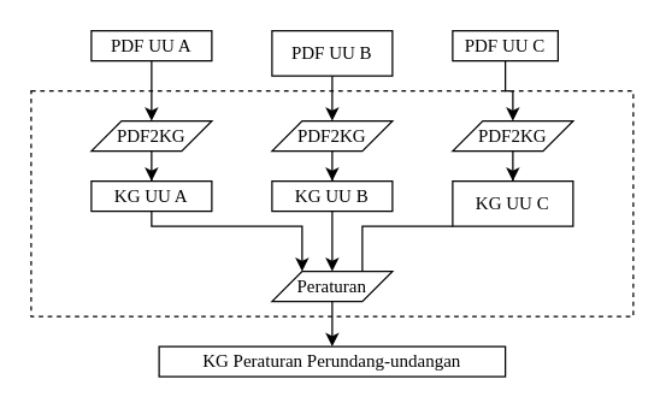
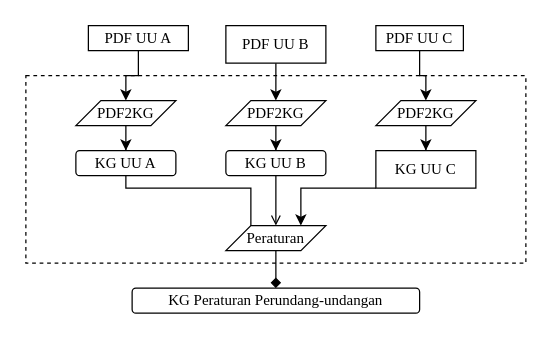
  <mxCell id="0" />
  <mxCell id="1" parent="0" />
  <mxCell id="2" value="" style="whiteSpace=wrap;html=1;dashed=1;fillColor=none;" parent="1" vertex="1"><mxGeometry x="20" y="60" width="400" height="150" as="geometry" /></mxCell>
  <mxCell id="3" style="edgeStyle=orthogonalEdgeStyle;rounded=0;orthogonalLoop=1;jettySize=auto;html=1;entryX=0.5;entryY=0;entryDx=0;entryDy=0;" parent="1" source="4" target="9" edge="1"><mxGeometry relative="1" as="geometry" /></mxCell>
- <mxCell id="4" value="&lt;font&gt;PDF UU A&lt;/font&gt;" style="whiteSpace=wrap;html=1;fontFamily=Times New Roman;" parent="1" vertex="1"><mxGeometry x="60" y="20" width="80" height="20" as="geometry" /></mxCell>
- <mxCell id="5" style="edgeStyle=orthogonalEdgeStyle;rounded=0;orthogonalLoop=1;jettySize=auto;html=1;" parent="1" source="6" target="7" edge="1"><mxGeometry relative="1" as="geometry" /></mxCell>
+ <mxCell id="4" value="&lt;font&gt;PDF UU A&lt;/font&gt;" style="whiteSpace=wrap;html=1;fontFamily=Times New Roman;" parent="1" vertex="1"><mxGeometry x="70" y="20" width="80" height="20" as="geometry" /></mxCell>
+ <mxCell id="5" style="edgeStyle=orthogonalEdgeStyle;rounded=0;orthogonalLoop=1;jettySize=auto;html=1;endArrow=diamond;" parent="1" source="6" target="7" edge="1"><mxGeometry relative="1" as="geometry" /></mxCell>
  <mxCell id="6" value="Peraturan" style="shape=parallelogram;perimeter=parallelogramPerimeter;whiteSpace=wrap;html=1;fixedSize=1;fontFamily=Times New Roman;" parent="1" vertex="1"><mxGeometry x="180" y="180" width="80" height="20" as="geometry" /></mxCell>
- <mxCell id="7" value="KG Peraturan Perundang-undangan" style="whiteSpace=wrap;html=1;fontFamily=Times New Roman;" parent="1" vertex="1"><mxGeometry x="105" y="230" width="230" height="20" as="geometry" /></mxCell>
+ <mxCell id="7" value="KG Peraturan Perundang-undangan" style="whiteSpace=wrap;html=1;fontFamily=Times New Roman;rounded=1;" parent="1" vertex="1"><mxGeometry x="105" y="230" width="230" height="20" as="geometry" /></mxCell>
  <mxCell id="8" style="edgeStyle=orthogonalEdgeStyle;rounded=0;orthogonalLoop=1;jettySize=auto;html=1;entryX=0.5;entryY=0;entryDx=0;entryDy=0;" parent="1" source="9" target="11" edge="1"><mxGeometry relative="1" as="geometry" /></mxCell>
  <mxCell id="9" value="PDF2KG" style="shape=parallelogram;perimeter=parallelogramPerimeter;whiteSpace=wrap;html=1;fixedSize=1;fontFamily=Times New Roman;" parent="1" vertex="1"><mxGeometry x="60" y="80" width="80" height="20" as="geometry" /></mxCell>
- <mxCell id="10" style="edgeStyle=orthogonalEdgeStyle;rounded=0;orthogonalLoop=1;jettySize=auto;html=1;entryX=0.25;entryY=0;entryDx=0;entryDy=0;" parent="1" source="11" target="6" edge="1"><mxGeometry relative="1" as="geometry"><Array as="points"><mxPoint y="150" x="100" /><mxPoint x="200" y="150" /></Array></mxGeometry></mxCell>
- <mxCell id="11" value="&lt;font&gt;KG UU A&lt;/font&gt;" style="whiteSpace=wrap;html=1;fontFamily=Times New Roman;" parent="1" vertex="1"><mxGeometry x="60" y="120" width="80" height="20" as="geometry" /></mxCell>
+ <mxCell id="10" style="edgeStyle=orthogonalEdgeStyle;rounded=0;orthogonalLoop=1;jettySize=auto;html=1;entryX=0.25;entryY=0;entryDx=0;entryDy=0;endArrow=none;" parent="1" source="11" target="6" edge="1"><mxGeometry relative="1" as="geometry"><Array as="points"><mxPoint y="150" x="100" /><mxPoint x="200" y="150" /></Array></mxGeometry></mxCell>
+ <mxCell id="11" value="&lt;font&gt;KG UU A&lt;/font&gt;" style="whiteSpace=wrap;html=1;fontFamily=Times New Roman;rounded=1;" parent="1" vertex="1"><mxGeometry x="60" y="120" width="80" height="20" as="geometry" /></mxCell>
  <mxCell id="12" style="edgeStyle=orthogonalEdgeStyle;rounded=0;orthogonalLoop=1;jettySize=auto;html=1;entryX=0.5;entryY=0;entryDx=0;entryDy=0;" parent="1" source="13" target="15" edge="1"><mxGeometry relative="1" as="geometry" /></mxCell>
  <mxCell id="13" value="&lt;font&gt;PDF UU B&lt;/font&gt;" style="whiteSpace=wrap;html=1;fontFamily=Times New Roman;" parent="1" vertex="1"><mxGeometry x="180" y="20" width="80" height="30" as="geometry" /></mxCell>
  <mxCell id="14" style="edgeStyle=orthogonalEdgeStyle;rounded=0;orthogonalLoop=1;jettySize=auto;html=1;entryX=0.5;entryY=0;entryDx=0;entryDy=0;" parent="1" source="15" target="17" edge="1"><mxGeometry relative="1" as="geometry" /></mxCell>
  <mxCell id="15" value="PDF2KG" style="shape=parallelogram;perimeter=parallelogramPerimeter;whiteSpace=wrap;html=1;fixedSize=1;fontFamily=Times New Roman;" parent="1" vertex="1"><mxGeometry x="180" y="80" width="80" height="20" as="geometry" /></mxCell>
- <mxCell id="16" value="" style="edgeStyle=orthogonalEdgeStyle;rounded=0;orthogonalLoop=1;jettySize=auto;html=1;" parent="1" source="17" target="6" edge="1"><mxGeometry relative="1" as="geometry" /></mxCell>
- <mxCell id="17" value="&lt;font&gt;KG UU B&lt;/font&gt;" style="whiteSpace=wrap;html=1;fontFamily=Times New Roman;" parent="1" vertex="1"><mxGeometry x="180" y="120" width="80" height="20" as="geometry" /></mxCell>
+ <mxCell id="16" value="" style="edgeStyle=orthogonalEdgeStyle;rounded=0;orthogonalLoop=1;jettySize=auto;html=1;endArrow=open;" parent="1" source="17" target="6" edge="1"><mxGeometry relative="1" as="geometry" /></mxCell>
+ <mxCell id="17" value="&lt;font&gt;KG UU B&lt;/font&gt;" style="whiteSpace=wrap;html=1;fontFamily=Times New Roman;rounded=1;" parent="1" vertex="1"><mxGeometry x="180" y="120" width="80" height="20" as="geometry" /></mxCell>
  <mxCell id="18" style="edgeStyle=orthogonalEdgeStyle;rounded=0;orthogonalLoop=1;jettySize=auto;html=1;entryX=0.5;entryY=0;entryDx=0;entryDy=0;" parent="1" source="19" target="21" edge="1"><mxGeometry relative="1" as="geometry" /></mxCell>
  <mxCell id="19" value="&lt;font&gt;PDF UU C&lt;/font&gt;" style="whiteSpace=wrap;html=1;fontFamily=Times New Roman;" parent="1" vertex="1"><mxGeometry x="300" y="20" width="70" height="20" as="geometry" /></mxCell>
  <mxCell id="20" style="edgeStyle=orthogonalEdgeStyle;rounded=0;orthogonalLoop=1;jettySize=auto;html=1;" parent="1" source="21" target="23" edge="1"><mxGeometry relative="1" as="geometry" /></mxCell>
  <mxCell id="21" value="PDF2KG" style="shape=parallelogram;perimeter=parallelogramPerimeter;whiteSpace=wrap;html=1;fixedSize=1;fontFamily=Times New Roman;" parent="1" vertex="1"><mxGeometry x="300" y="80" width="80" height="20" as="geometry" /></mxCell>
- <mxCell id="22" style="edgeStyle=orthogonalEdgeStyle;rounded=0;orthogonalLoop=1;jettySize=auto;html=1;entryX=0.75;entryY=0;entryDx=0;entryDy=0;endArrow=none;" parent="1" source="23" target="6" edge="1"><mxGeometry relative="1" as="geometry"><Array as="points"><mxPoint x="340" y="150" /><mxPoint x="240" y="150" /></Array></mxGeometry></mxCell>
+ <mxCell id="22" style="edgeStyle=orthogonalEdgeStyle;rounded=0;orthogonalLoop=1;jettySize=auto;html=1;entryX=0.75;entryY=0;entryDx=0;entryDy=0;" parent="1" source="23" target="6" edge="1"><mxGeometry relative="1" as="geometry"><Array as="points"><mxPoint x="340" y="150" /><mxPoint x="240" y="150" /></Array></mxGeometry></mxCell>
  <mxCell id="23" value="&lt;font&gt;KG UU C&lt;/font&gt;" style="whiteSpace=wrap;html=1;fontFamily=Times New Roman;" parent="1" vertex="1"><mxGeometry x="300" y="120" width="80" height="30" as="geometry" /></mxCell>
